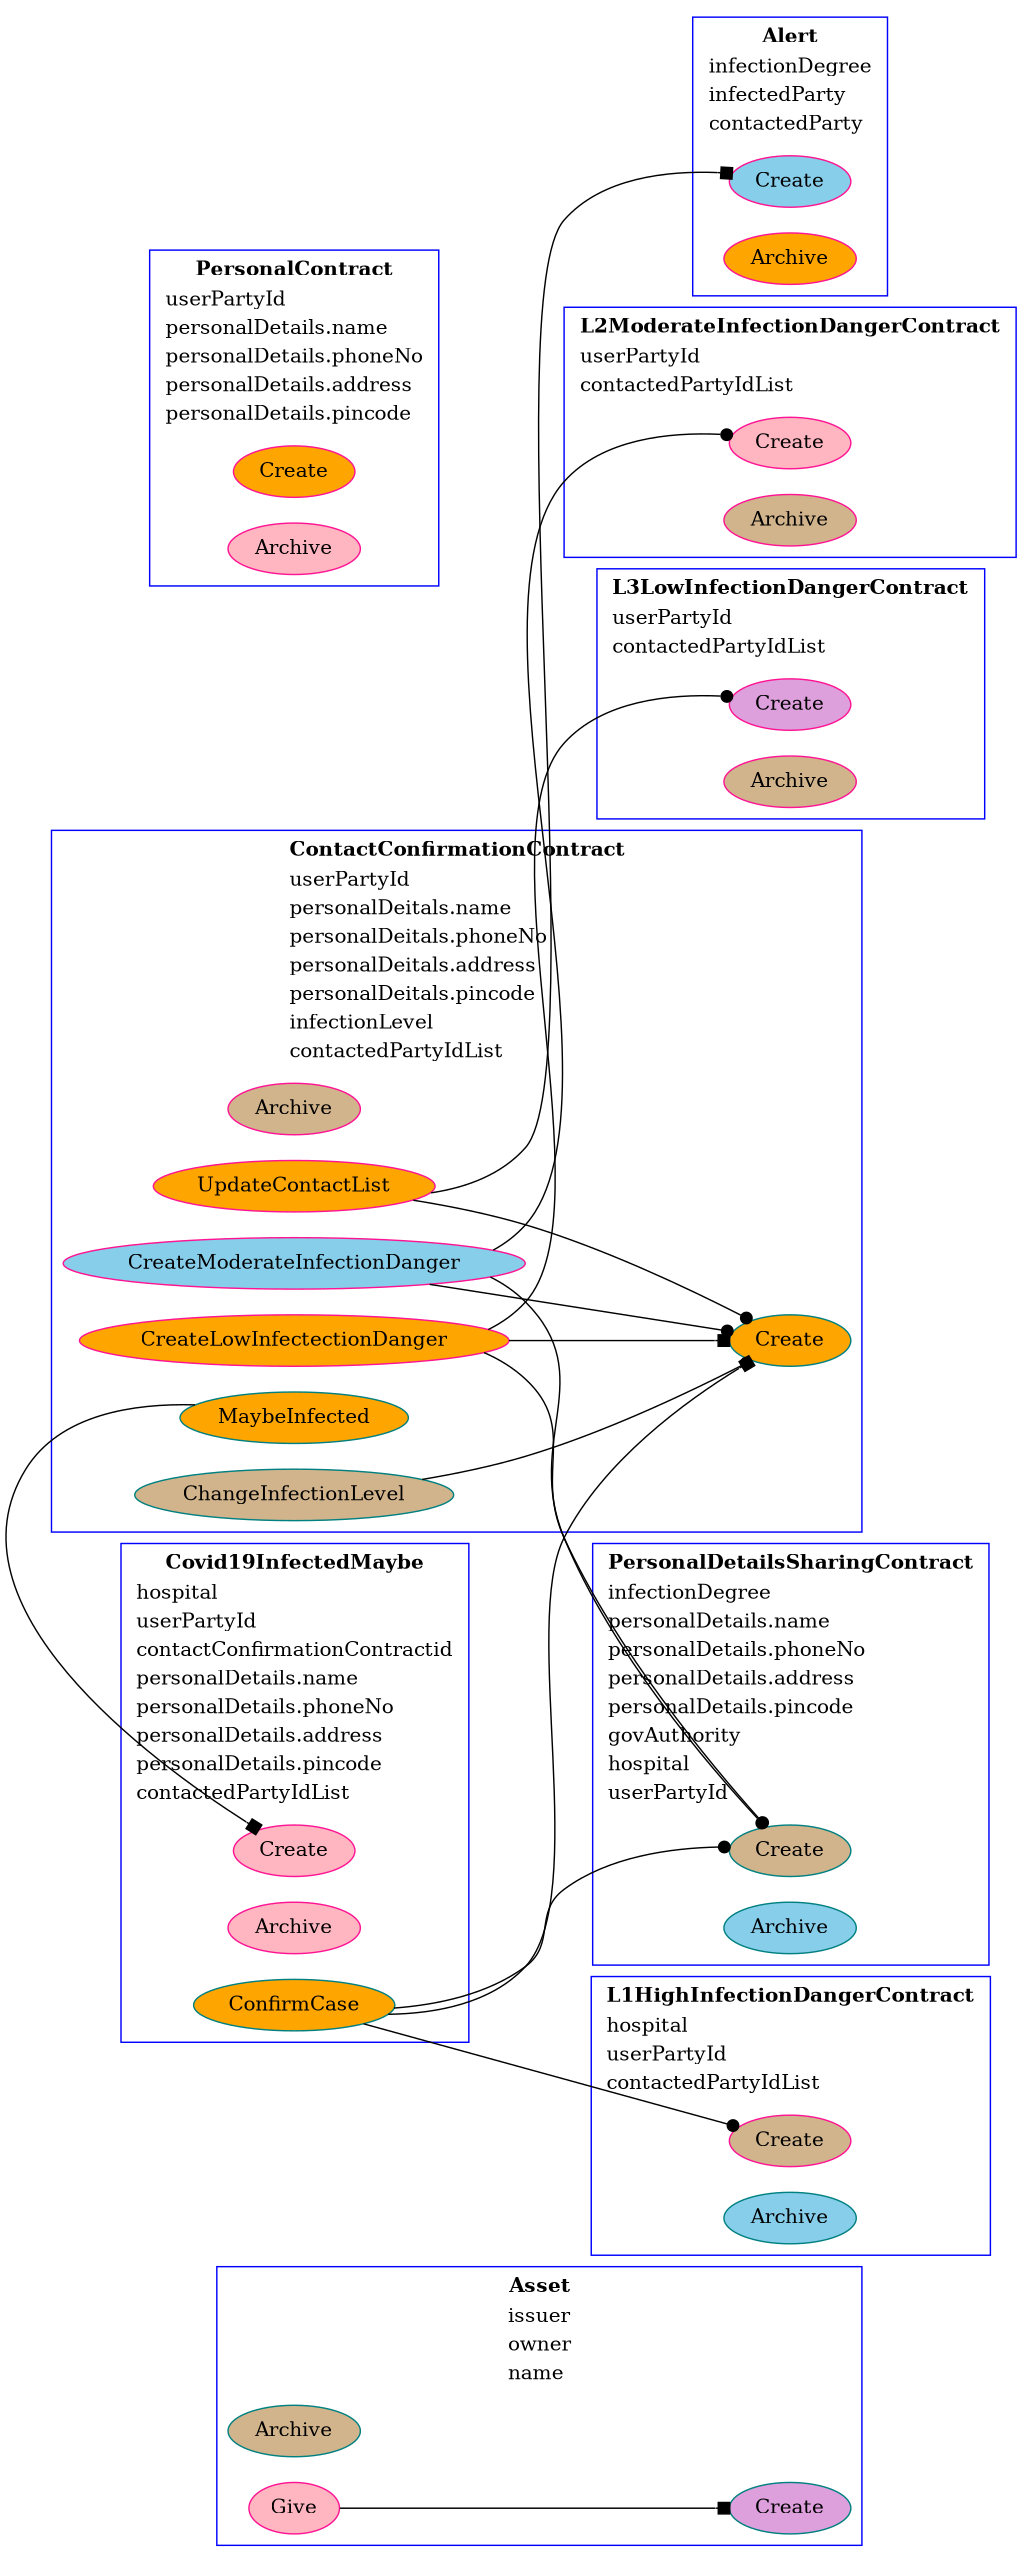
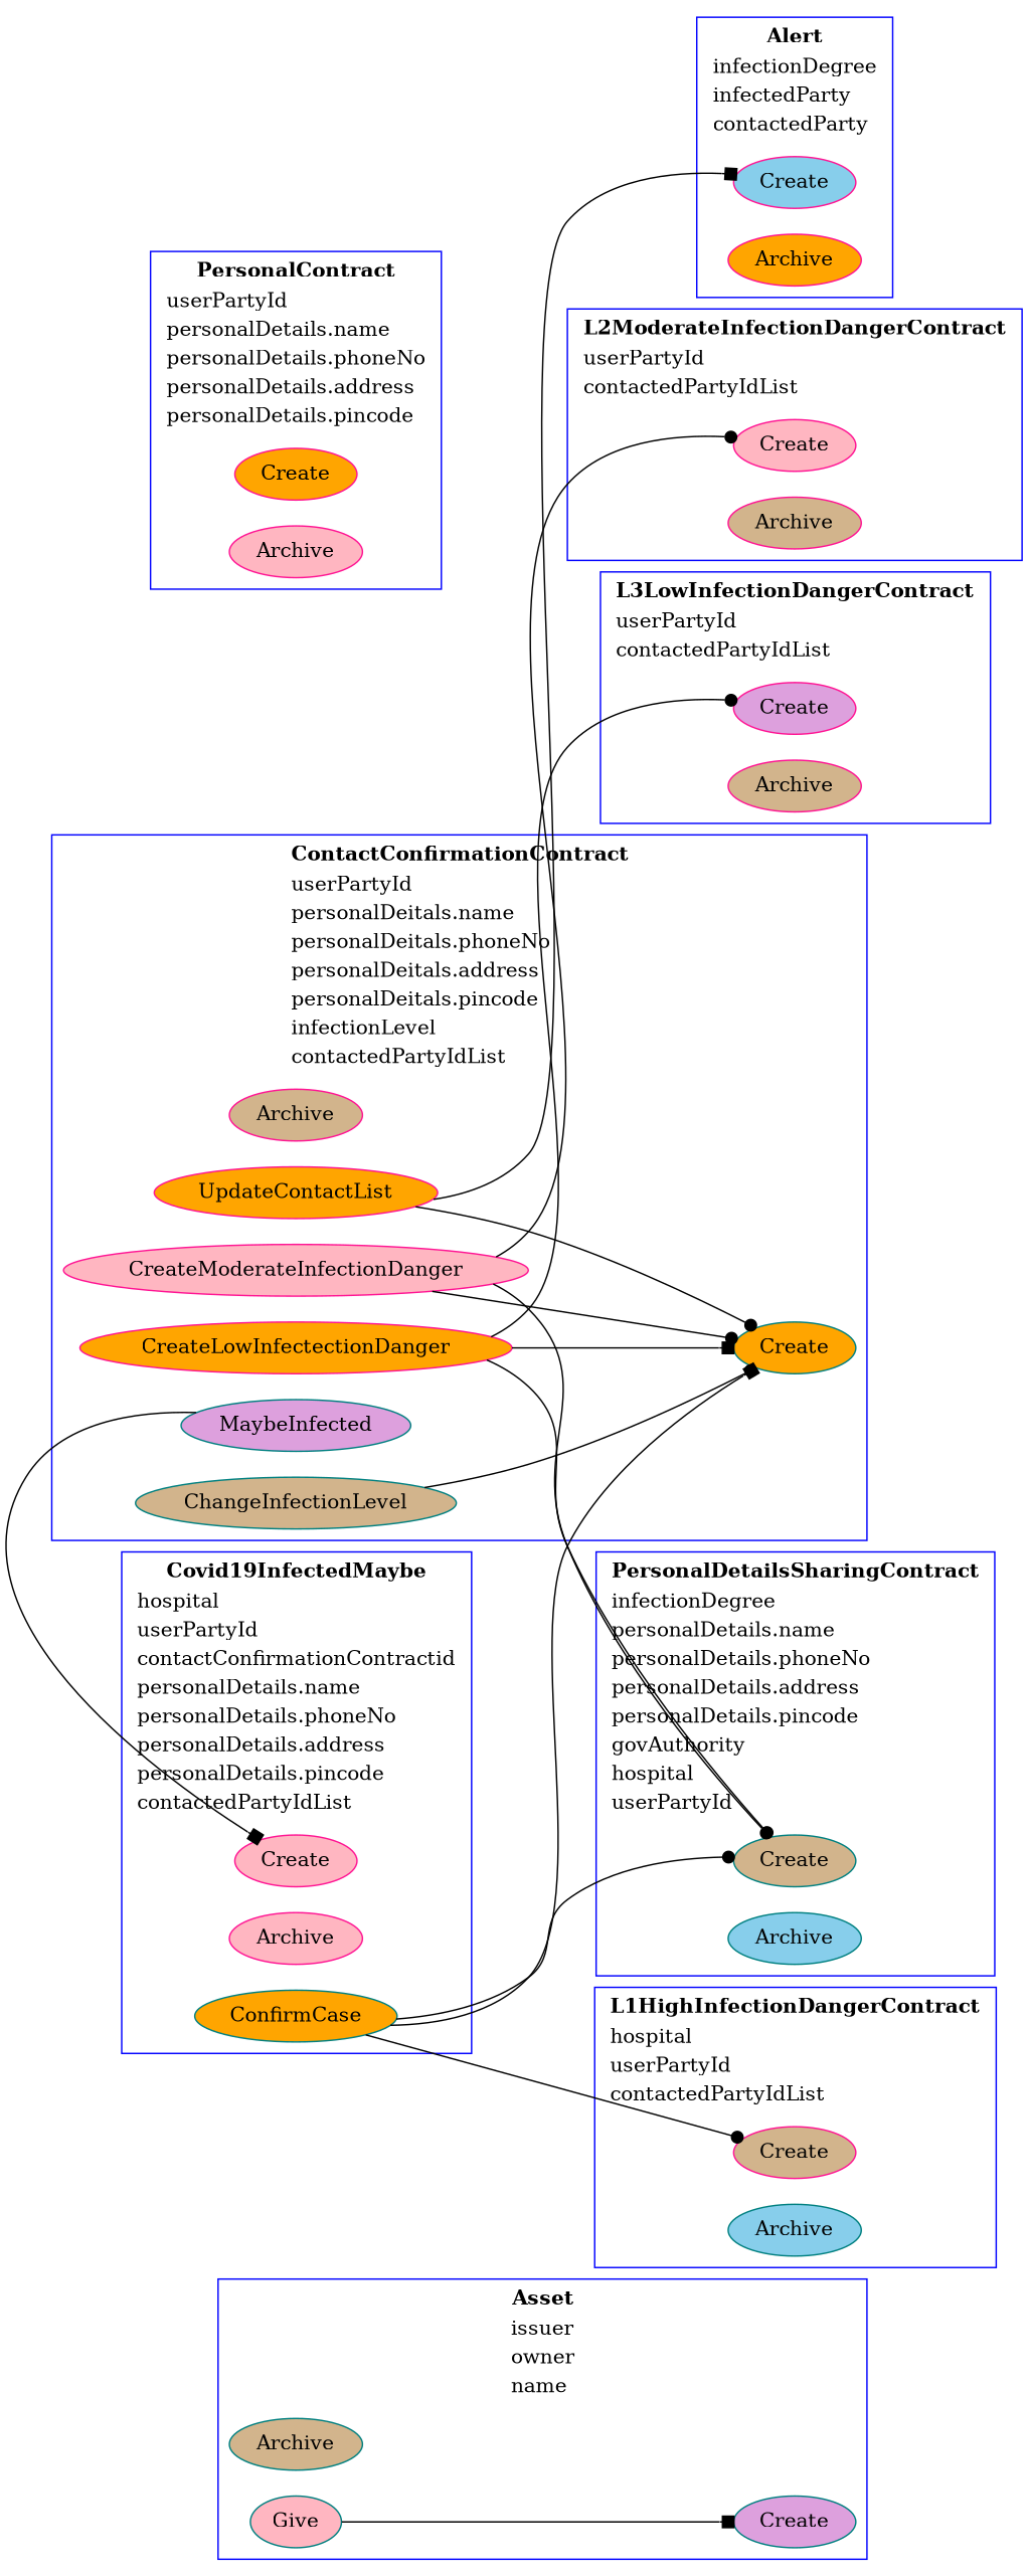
  digraph {
    compound=true
    rankdir=LR
    node [color=deeppink fillcolor=tan style=filled]
    edge [arrowhead=dot]
    n1 [color=teal fillcolor=plum label=Create]
    n2 [color=teal label=Archive]
-   n3 [fillcolor=lightpink label=Give]
+   n3 [color=teal fillcolor=lightpink label=Give]
    n4 [fillcolor=skyblue label=Create]
    n5 [fillcolor=orange label=Archive]
    n6 [color=teal fillcolor=orange label=Create]
    n7 [label=Archive]
    n8 [fillcolor=orange label=UpdateContactList]
-   n9 [fillcolor=skyblue label=CreateModerateInfectionDanger]
+   n9 [fillcolor=lightpink label=CreateModerateInfectionDanger]
    n10 [fillcolor=orange label=CreateLowInfectectionDanger]
-   n11 [color=teal fillcolor=orange label=MaybeInfected]
+   n11 [color=teal fillcolor=plum label=MaybeInfected]
    n12 [color=teal label=ChangeInfectionLevel]
    n13 [fillcolor=lightpink label=Create]
    n14 [fillcolor=lightpink label=Archive]
    n15 [color=teal fillcolor=orange label=ConfirmCase]
    n16 [label=Create]
    n17 [color=teal fillcolor=skyblue label=Archive]
    n18 [fillcolor=lightpink label=Create]
    n19 [label=Archive]
    n20 [fillcolor=plum label=Create]
    n21 [label=Archive]
    n22 [fillcolor=orange label=Create]
    n23 [fillcolor=lightpink label=Archive]
    n24 [color=teal label=Create]
    n25 [color=teal fillcolor=skyblue label=Archive]
    subgraph cluster_1 {
      color=blue
      label=<<table align = "left" border="0" cellborder="0" cellspacing="1"> <tr><td align="center"><b>Asset</b></td></tr><tr><td align="left">issuer</td></tr>  <tr><td align="left">owner</td></tr>  <tr><td align="left">name</td></tr>  </table>>
      n1
      n2
      n3
    }
    subgraph cluster_2 {
      color=blue
      label=<<table align = "left" border="0" cellborder="0" cellspacing="1"> <tr><td align="center"><b>Alert</b></td></tr><tr><td align="left">infectionDegree</td></tr>  <tr><td align="left">infectedParty</td></tr>  <tr><td align="left">contactedParty</td></tr>  </table>>
      n4
      n5
    }
    subgraph cluster_3 {
      color=blue
      label=<<table align = "left" border="0" cellborder="0" cellspacing="1"> <tr><td align="center"><b>ContactConfirmationContract</b></td></tr><tr><td align="left">userPartyId</td></tr>  <tr><td align="left">personalDeitals.name</td></tr>  <tr><td align="left">personalDeitals.phoneNo</td></tr>  <tr><td align="left">personalDeitals.address</td></tr>  <tr><td align="left">personalDeitals.pincode</td></tr>  <tr><td align="left">infectionLevel</td></tr>  <tr><td align="left">contactedPartyIdList</td></tr>  </table>>
      n6
      n7
      n8
      n9
      n10
      n11
      n12
    }
    subgraph cluster_4 {
      color=blue
      label=<<table align = "left" border="0" cellborder="0" cellspacing="1"> <tr><td align="center"><b>Covid19InfectedMaybe</b></td></tr><tr><td align="left">hospital</td></tr>  <tr><td align="left">userPartyId</td></tr>  <tr><td align="left">contactConfirmationContractid</td></tr>  <tr><td align="left">personalDetails.name</td></tr>  <tr><td align="left">personalDetails.phoneNo</td></tr>  <tr><td align="left">personalDetails.address</td></tr>  <tr><td align="left">personalDetails.pincode</td></tr>  <tr><td align="left">contactedPartyIdList</td></tr>  </table>>
      n13
      n14
      n15
    }
    subgraph cluster_5 {
      color=blue
      label=<<table align = "left" border="0" cellborder="0" cellspacing="1"> <tr><td align="center"><b>L1HighInfectionDangerContract</b></td></tr><tr><td align="left">hospital</td></tr>  <tr><td align="left">userPartyId</td></tr>  <tr><td align="left">contactedPartyIdList</td></tr>  </table>>
      n16
      n17
    }
    subgraph cluster_6 {
      color=blue
      label=<<table align = "left" border="0" cellborder="0" cellspacing="1"> <tr><td align="center"><b>L2ModerateInfectionDangerContract</b></td></tr><tr><td align="left">userPartyId</td></tr>  <tr><td align="left">contactedPartyIdList</td></tr>  </table>>
      n18
      n19
    }
    subgraph cluster_7 {
      color=blue
      label=<<table align = "left" border="0" cellborder="0" cellspacing="1"> <tr><td align="center"><b>L3LowInfectionDangerContract</b></td></tr><tr><td align="left">userPartyId</td></tr>  <tr><td align="left">contactedPartyIdList</td></tr>  </table>>
      n20
      n21
    }
    subgraph cluster_8 {
      color=blue
      label=<<table align = "left" border="0" cellborder="0" cellspacing="1"> <tr><td align="center"><b>PersonalContract</b></td></tr><tr><td align="left">userPartyId</td></tr>  <tr><td align="left">personalDetails.name</td></tr>  <tr><td align="left">personalDetails.phoneNo</td></tr>  <tr><td align="left">personalDetails.address</td></tr>  <tr><td align="left">personalDetails.pincode</td></tr>  </table>>
      n22
      n23
    }
    subgraph cluster_9 {
      color=blue
      label=<<table align = "left" border="0" cellborder="0" cellspacing="1"> <tr><td align="center"><b>PersonalDetailsSharingContract</b></td></tr><tr><td align="left">infectionDegree</td></tr>  <tr><td align="left">personalDetails.name</td></tr>  <tr><td align="left">personalDetails.phoneNo</td></tr>  <tr><td align="left">personalDetails.address</td></tr>  <tr><td align="left">personalDetails.pincode</td></tr>  <tr><td align="left">govAuthority</td></tr>  <tr><td align="left">hospital</td></tr>  <tr><td align="left">userPartyId</td></tr>  </table>>
      n24
      n25
    }
    n3 -> n1 [arrowhead=box]
    n8 -> n4 [arrowhead=box]
    n8 -> n6
    n9 -> n6
    n9 -> n18
    n9 -> n24
    n10 -> n6 [arrowhead=box]
    n10 -> n20
    n10 -> n24
    n11 -> n13 [arrowhead=box]
    n12 -> n6
    n15 -> n6 [arrowhead=box]
    n15 -> n16
    n15 -> n24
  }
